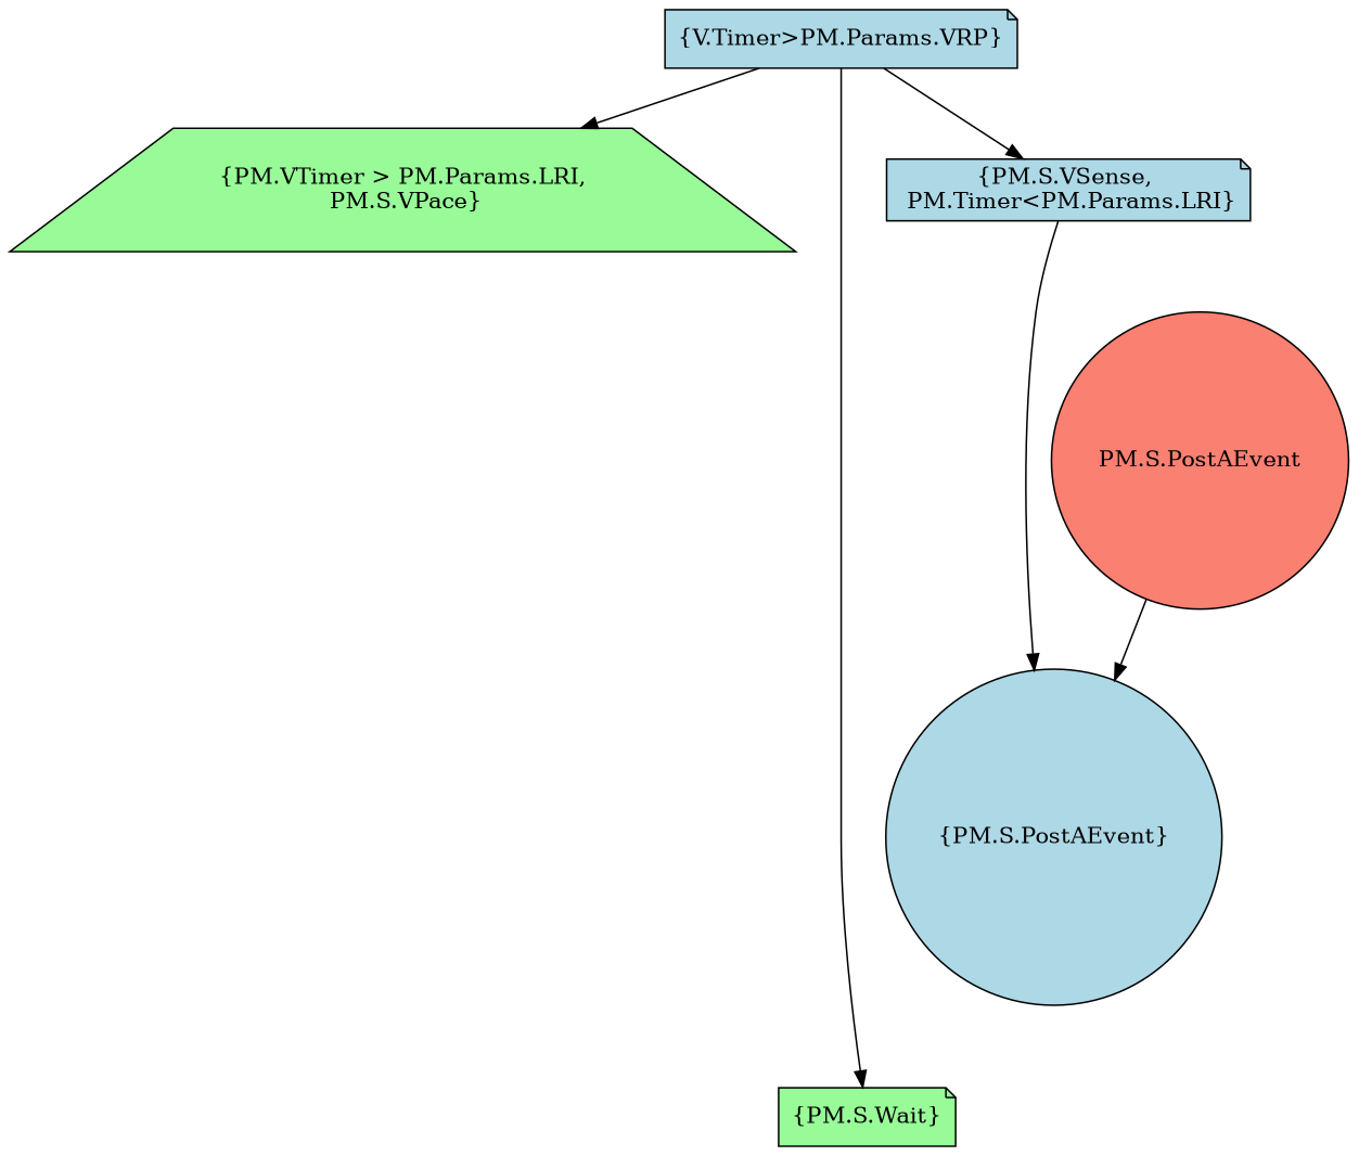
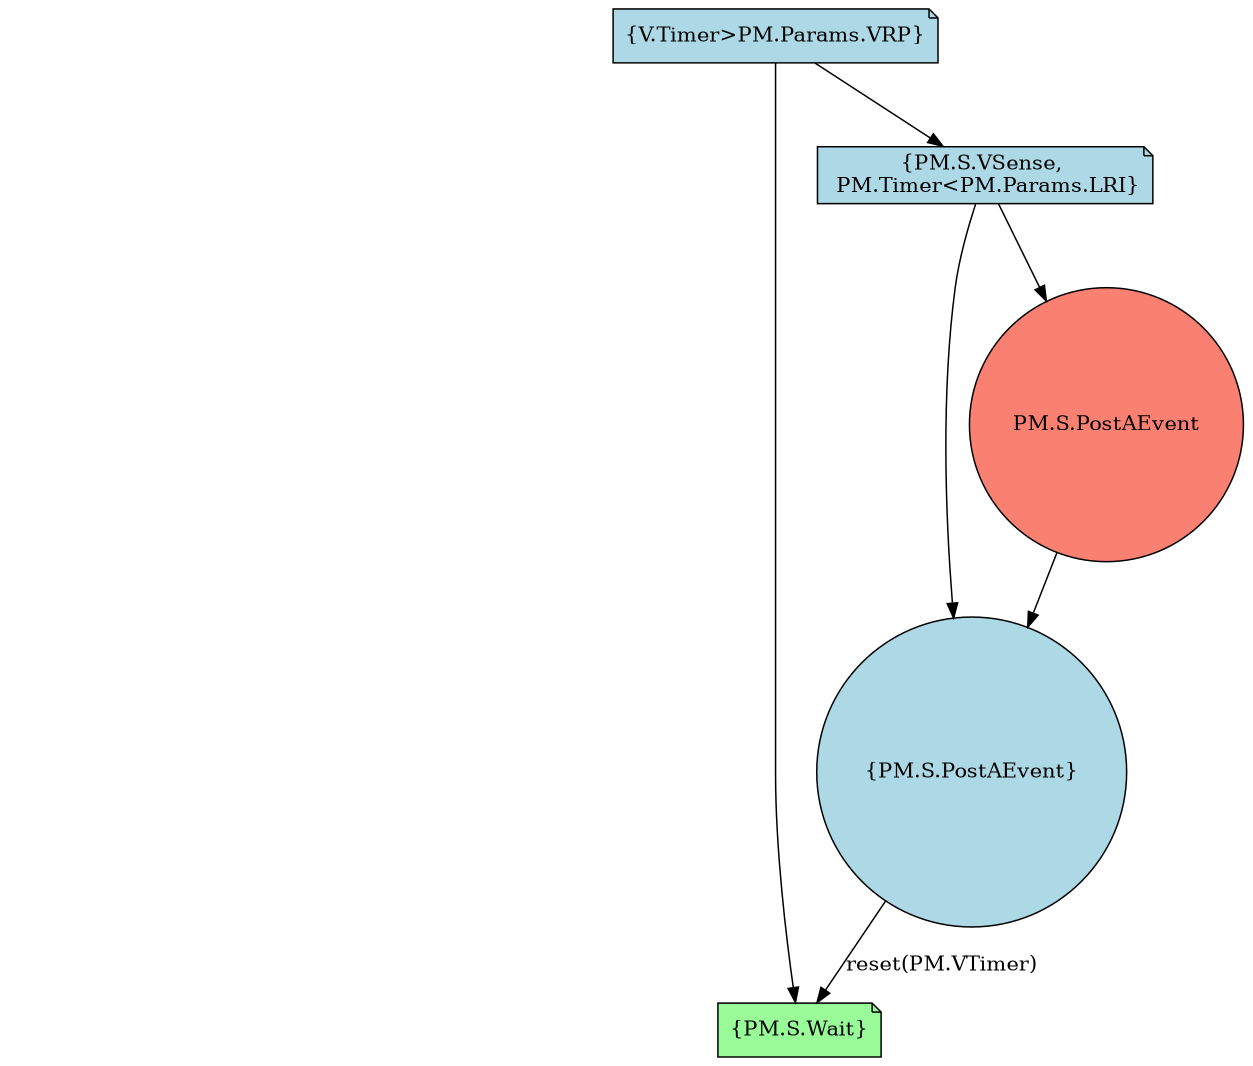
  digraph {
    node [fillcolor=lightblue shape=note style=filled]
-   n1 [fillcolor=palegreen label="{PM.VTimer > PM.Params.LRI,\n PM.S.VPace}" shape=trapezium]
    n2 [label="{PM.S.PostAEvent}" shape=circle]
    n3 [fillcolor=palegreen label="{PM.S.Wait}"]
    n4 [label="{V.Timer>PM.Params.VRP}"]
    n5 [label="{PM.S.VSense, \n PM.Timer<PM.Params.LRI}"]
    n6 [fillcolor=salmon label="PM.S.PostAEvent" shape=circle]
-   n4 -> n1
+   n2 -> n3 [label="reset(PM.VTimer)"]
    n4 -> n3
    n4 -> n5
    n5 -> n2
+   n5 -> n6
    n6 -> n2
  }
